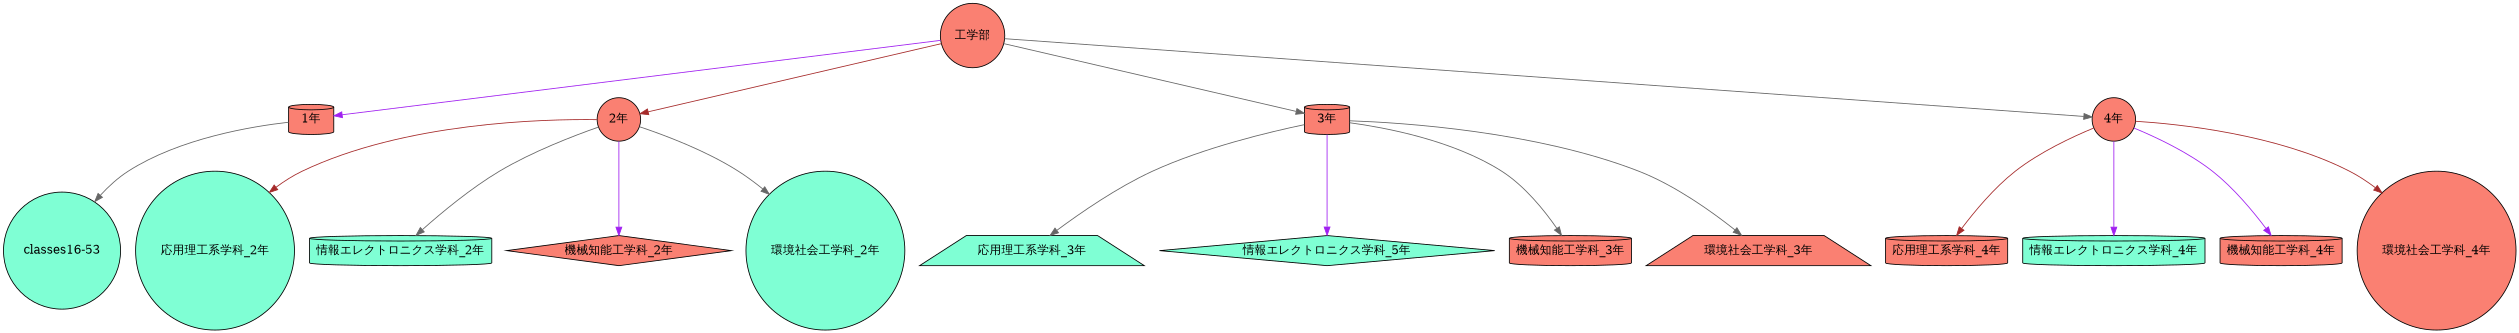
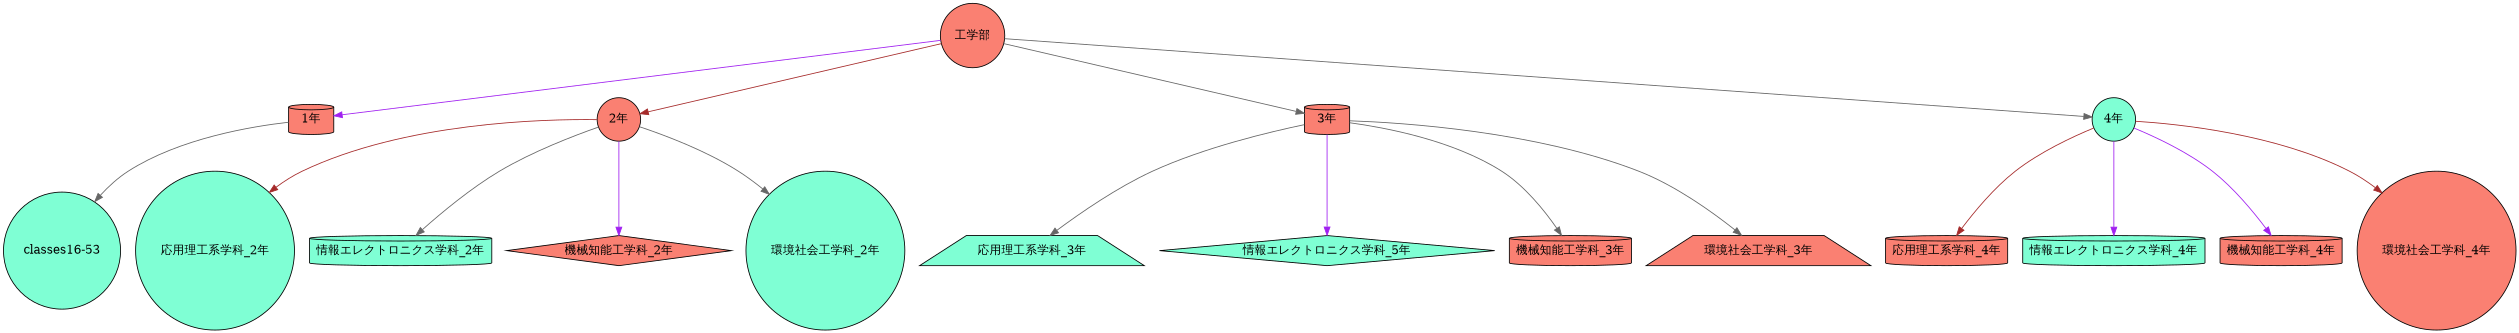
  digraph {
    node [fillcolor=salmon shape=cylinder style=filled]
    edge [color=gray40]
    "1年"
    "工学部" [shape=circle]
    "2年" [shape=circle]
    "3年"
-   "4年" [shape=circle]
+   "4年" [fillcolor=aquamarine shape=circle]
    "classes16-53" [fillcolor=aquamarine shape=circle]
    "応用理工系学科_2年" [fillcolor=aquamarine shape=circle]
    "情報エレクトロニクス学科_2年" [fillcolor=aquamarine]
    "機械知能工学科_2年" [shape=diamond]
    "環境社会工学科_2年" [fillcolor=aquamarine shape=circle]
    "応用理工系学科_3年" [fillcolor=aquamarine shape=trapezium]
    n12 [fillcolor=aquamarine label="情報エレクトロニクス学科_5年" shape=diamond]
    "機械知能工学科_3年"
    "環境社会工学科_3年" [shape=trapezium]
    "応用理工系学科_4年"
    "情報エレクトロニクス学科_4年" [fillcolor=aquamarine]
    "機械知能工学科_4年"
    "環境社会工学科_4年" [shape=circle]
    "1年" -> "classes16-53"
    "工学部" -> "1年" [color=purple]
    "工学部" -> "2年" [color=brown]
    "工学部" -> "3年"
    "工学部" -> "4年"
    "2年" -> "応用理工系学科_2年" [color=brown]
    "2年" -> "情報エレクトロニクス学科_2年"
    "2年" -> "機械知能工学科_2年" [color=purple]
    "2年" -> "環境社会工学科_2年"
    "3年" -> "応用理工系学科_3年"
    "3年" -> n12 [color=purple]
    "3年" -> "機械知能工学科_3年"
    "3年" -> "環境社会工学科_3年"
    "4年" -> "応用理工系学科_4年" [color=brown]
    "4年" -> "情報エレクトロニクス学科_4年" [color=purple]
    "4年" -> "機械知能工学科_4年" [color=purple]
    "4年" -> "環境社会工学科_4年" [color=brown]
  }
